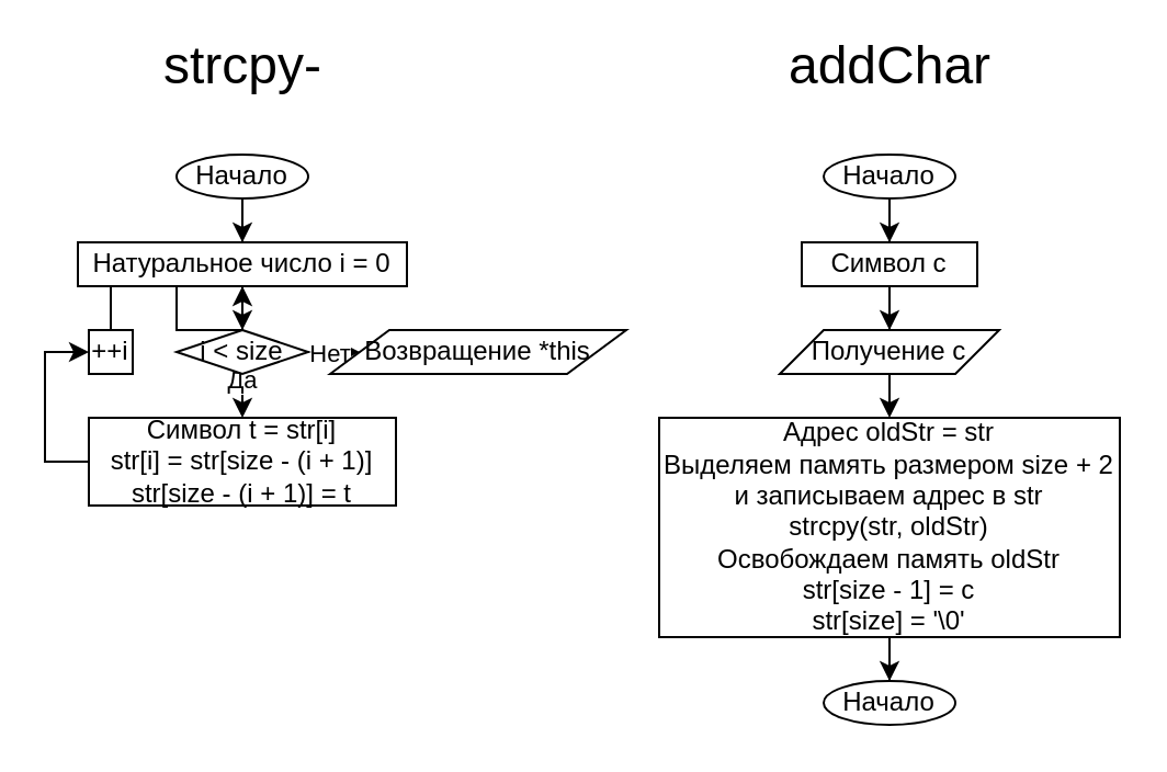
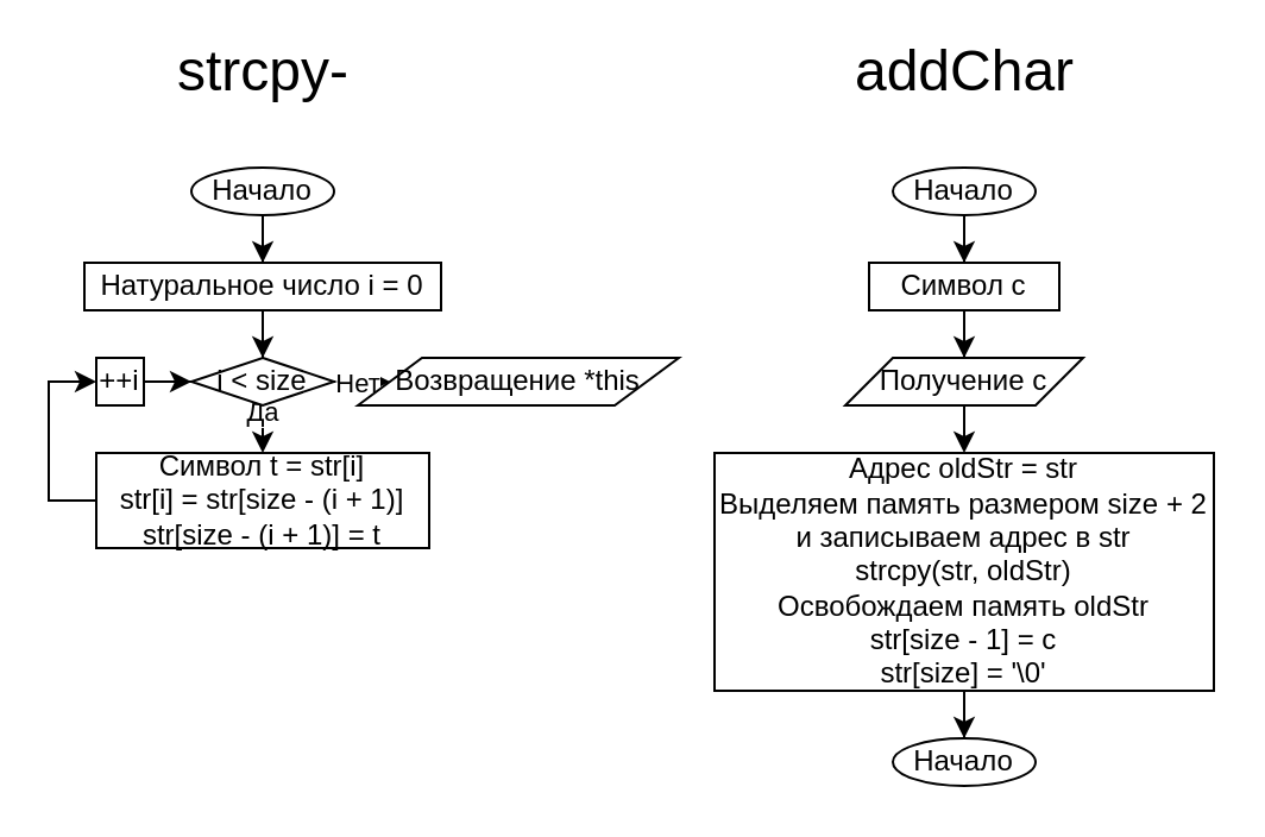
  <mxCell id="0" />
  <mxCell id="1" parent="0" />
  <mxCell id="2" style="edgeStyle=orthogonalEdgeStyle;rounded=0;orthogonalLoop=1;jettySize=auto;html=1;" edge="1" parent="1" source="3" target="5"><mxGeometry relative="1" as="geometry" /></mxCell>
  <mxCell id="3" value="Начало" style="ellipse;whiteSpace=wrap;html=1;" vertex="1" parent="1"><mxGeometry x="80" y="70" width="60" height="20" as="geometry" /></mxCell>
- <mxCell id="4" style="edgeStyle=orthogonalEdgeStyle;rounded=0;orthogonalLoop=1;jettySize=auto;html=1;dashed=1;" edge="1" parent="1" source="5" target="10"><mxGeometry relative="1" as="geometry" /></mxCell>
+ <mxCell id="4" style="edgeStyle=orthogonalEdgeStyle;rounded=0;orthogonalLoop=1;jettySize=auto;html=1;" edge="1" parent="1" source="5" target="10"><mxGeometry relative="1" as="geometry" /></mxCell>
  <mxCell id="5" value="Натуральное число i = 0" style="rounded=0;whiteSpace=wrap;html=1;" vertex="1" parent="1"><mxGeometry x="35" y="110" width="150" height="20" as="geometry" /></mxCell>
  <mxCell id="6" style="edgeStyle=orthogonalEdgeStyle;rounded=0;orthogonalLoop=1;jettySize=auto;html=1;" edge="1" parent="1" source="10"><mxGeometry relative="1" as="geometry"><mxPoint x="110" y="190" as="targetPoint" /></mxGeometry></mxCell>
  <mxCell id="7" value="Да" style="edgeLabel;html=1;align=center;verticalAlign=middle;resizable=0;points=[];" vertex="1" connectable="0" parent="6"><mxGeometry x="-0.839" y="-1" relative="1" as="geometry"><mxPoint as="offset" /></mxGeometry></mxCell>
  <mxCell id="8" style="edgeStyle=orthogonalEdgeStyle;rounded=0;orthogonalLoop=1;jettySize=auto;html=1;" edge="1" parent="1" source="10" target="14"><mxGeometry relative="1" as="geometry" /></mxCell>
  <mxCell id="9" value="Нет" style="edgeLabel;html=1;align=center;verticalAlign=middle;resizable=0;points=[];" vertex="1" connectable="0" parent="8"><mxGeometry x="0.472" relative="1" as="geometry"><mxPoint x="8.61" as="offset" /></mxGeometry></mxCell>
  <mxCell id="10" value="i &amp;lt; size" style="rhombus;whiteSpace=wrap;html=1;" vertex="1" parent="1"><mxGeometry x="80" y="150" width="60" height="20" as="geometry" /></mxCell>
- <mxCell id="11" style="edgeStyle=orthogonalEdgeStyle;rounded=0;orthogonalLoop=1;jettySize=auto;html=1;" edge="1" parent="1" source="12" target="5"><mxGeometry relative="1" as="geometry" /></mxCell>
+ <mxCell id="11" style="edgeStyle=orthogonalEdgeStyle;rounded=0;orthogonalLoop=1;jettySize=auto;html=1;entryX=0;entryY=0.5;entryDx=0;entryDy=0;" edge="1" parent="1" source="12" target="10"><mxGeometry relative="1" as="geometry" /></mxCell>
  <mxCell id="12" value="++i" style="rounded=0;whiteSpace=wrap;html=1;" vertex="1" parent="1"><mxGeometry x="40" y="150" width="20" height="20" as="geometry" /></mxCell>
  <mxCell id="13" value="&lt;font style=&quot;font-size: 24px&quot;&gt;strcpy-&lt;/font&gt;" style="text;html=1;align=center;verticalAlign=middle;resizable=0;points=[];autosize=1;lize=2em;" vertex="1" parent="1"><mxGeometry x="55" y="20" width="110" height="20" as="geometry" /></mxCell>
  <mxCell id="14" value="Возвращение *this" style="shape=parallelogram;perimeter=parallelogramPerimeter;whiteSpace=wrap;html=1;" vertex="1" parent="1"><mxGeometry x="150" y="150" width="135" height="20" as="geometry" /></mxCell>
  <mxCell id="15" style="edgeStyle=orthogonalEdgeStyle;rounded=0;orthogonalLoop=1;jettySize=auto;html=1;entryX=0;entryY=0.5;entryDx=0;entryDy=0;exitX=0;exitY=0.5;exitDx=0;exitDy=0;" edge="1" parent="1" source="16" target="12"><mxGeometry relative="1" as="geometry"><Array as="points"><mxPoint x="20" y="210" /><mxPoint x="20" y="160" /></Array></mxGeometry></mxCell>
  <mxCell id="16" value="&lt;div&gt;Символ t = str[i]&lt;/div&gt;&lt;div&gt;str[i] = str[size - (i + 1)]&lt;/div&gt;&lt;div&gt;str[size - (i + 1)] = t&lt;/div&gt;" style="rounded=0;whiteSpace=wrap;html=1;" vertex="1" parent="1"><mxGeometry x="40" y="190" width="140" height="40" as="geometry" /></mxCell>
  <mxCell id="17" style="edgeStyle=orthogonalEdgeStyle;rounded=0;orthogonalLoop=1;jettySize=auto;html=1;" edge="1" parent="1" source="18" target="20"><mxGeometry relative="1" as="geometry" /></mxCell>
  <mxCell id="18" value="Начало" style="ellipse;whiteSpace=wrap;html=1;" vertex="1" parent="1"><mxGeometry x="375" y="70" width="60" height="20" as="geometry" /></mxCell>
  <mxCell id="19" style="edgeStyle=orthogonalEdgeStyle;rounded=0;orthogonalLoop=1;jettySize=auto;html=1;" edge="1" parent="1" source="20" target="22"><mxGeometry relative="1" as="geometry" /></mxCell>
  <mxCell id="20" value="Символ c" style="rounded=0;whiteSpace=wrap;html=1;" vertex="1" parent="1"><mxGeometry x="365" y="110" width="80" height="20" as="geometry" /></mxCell>
  <mxCell id="21" style="edgeStyle=orthogonalEdgeStyle;rounded=0;orthogonalLoop=1;jettySize=auto;html=1;entryX=0.5;entryY=0;entryDx=0;entryDy=0;" edge="1" parent="1" source="22"><mxGeometry relative="1" as="geometry"><mxPoint x="405" y="190" as="targetPoint" /></mxGeometry></mxCell>
  <mxCell id="22" value="Получение c" style="shape=parallelogram;perimeter=parallelogramPerimeter;whiteSpace=wrap;html=1;" vertex="1" parent="1"><mxGeometry x="355" y="150" width="100" height="20" as="geometry" /></mxCell>
  <mxCell id="23" value="&lt;font style=&quot;font-size: 24px&quot;&gt;addChar&lt;/font&gt;" style="text;html=1;align=center;verticalAlign=middle;resizable=0;points=[];autosize=1;lize=2em;" vertex="1" parent="1"><mxGeometry x="350" y="20" width="110" height="20" as="geometry" /></mxCell>
  <mxCell id="24" style="edgeStyle=orthogonalEdgeStyle;rounded=0;orthogonalLoop=1;jettySize=auto;html=1;" edge="1" parent="1" source="25" target="26"><mxGeometry relative="1" as="geometry" /></mxCell>
  <mxCell id="25" value="Адрес oldStr = str&lt;br&gt;Выделяем память размером&amp;nbsp;size + 2&lt;br&gt;и записываем адрес в str&lt;br&gt;strcpy(str, oldStr)&lt;br&gt;Освобождаем память oldStr&lt;br&gt;str[size - 1] = c&lt;br&gt;str[size] = '\0'" style="rounded=0;whiteSpace=wrap;html=1;" vertex="1" parent="1"><mxGeometry x="300" y="190" width="210" height="100" as="geometry" /></mxCell>
  <mxCell id="26" value="Начало" style="ellipse;whiteSpace=wrap;html=1;" vertex="1" parent="1"><mxGeometry x="375" y="310" width="60" height="20" as="geometry" /></mxCell>
